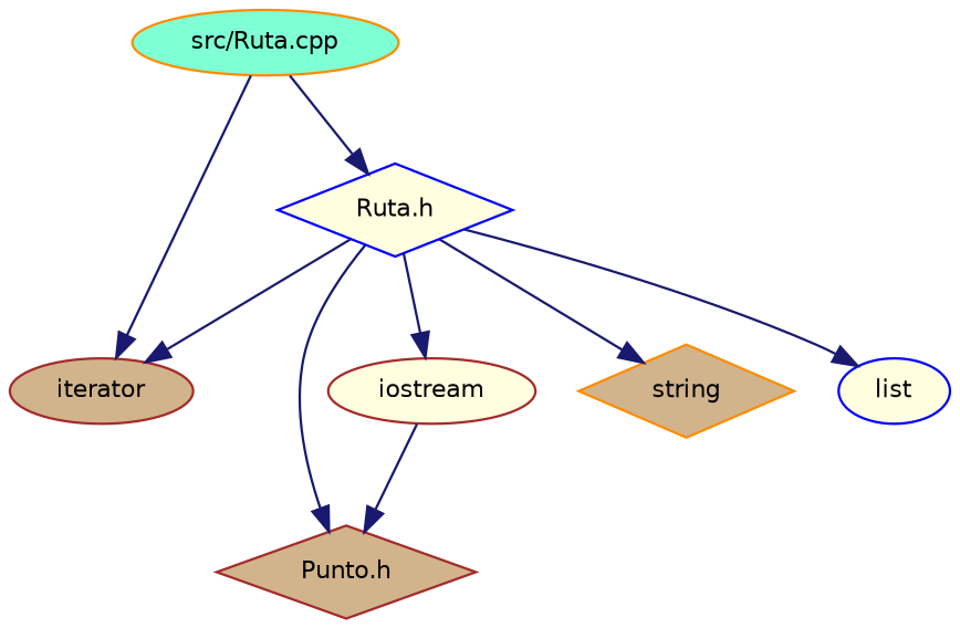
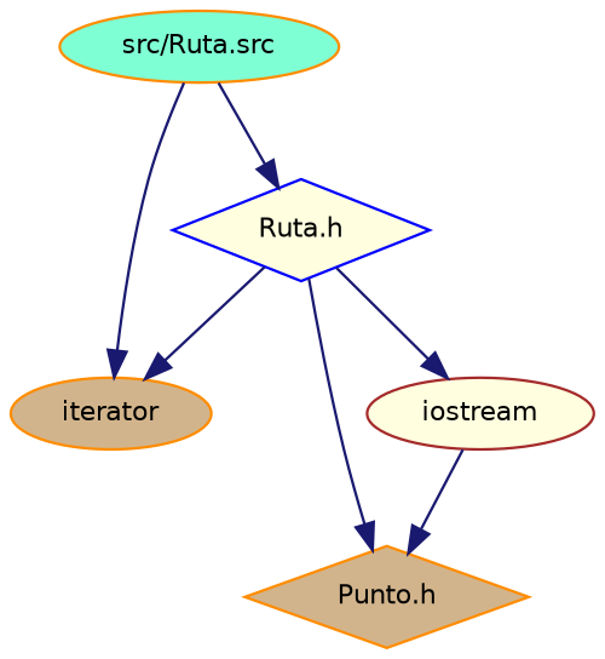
  digraph {
    node [color=brown fillcolor=lightyellow fontname=Helvetica fontsize=10 shape=ellipse style=filled]
    edge [color=midnightblue fontname=Helvetica fontsize=10 labelfontname=Helvetica labelfontsize=10 style=solid]
-   n1 [color=darkorange fillcolor=aquamarine fontcolor=black height=0.2 label="src/Ruta.cpp" width=0.4]
+   n1 [color=darkorange fillcolor=aquamarine fontcolor=black height=0.2 label="src/Ruta.src" width=0.4]
    n2 [color=blue height=0.2 label="Ruta.h" shape=diamond width=0.4]
-   n3 [fillcolor=tan height=0.2 label=iterator width=0.4]
-   n4 [fillcolor=tan height=0.2 label="Punto.h" shape=diamond width=0.4]
+   n3 [color=darkorange fillcolor=tan height=0.2 label=iterator width=0.4]
+   n4 [color=darkorange fillcolor=tan height=0.2 label="Punto.h" shape=diamond width=0.4]
    n5 [height=0.2 label=iostream width=0.4]
-   n6 [color=darkorange fillcolor=tan height=0.2 label=string shape=diamond width=0.4]
-   n7 [color=blue height=0.2 label=list width=0.4]
    n1 -> n2
    n1 -> n3
    n2 -> n3
    n2 -> n4
    n2 -> n5
-   n2 -> n6
-   n2 -> n7
    n5 -> n4
  }
